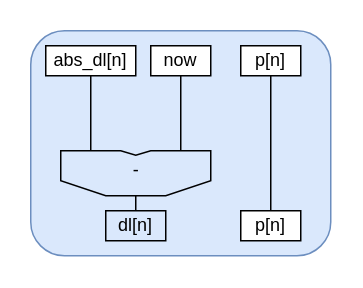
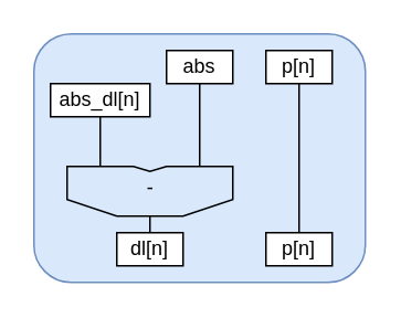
  <mxCell id="0" />
  <mxCell id="1" parent="0" />
  <mxCell id="2" value="" style="rounded=1;whiteSpace=wrap;html=1;fillColor=#dae8fc;strokeColor=#6c8ebf;" parent="1" vertex="1"><mxGeometry x="20" y="20" width="200" height="150" as="geometry" /></mxCell>
- <mxCell id="3" value="abs_dl[n]" style="rounded=0;whiteSpace=wrap;html=1;" parent="1" vertex="1"><mxGeometry x="30" y="30" width="60" height="20" as="geometry" /></mxCell>
+ <mxCell id="3" value="abs_dl[n]" style="rounded=0;whiteSpace=wrap;html=1;" parent="1" vertex="1"><mxGeometry x="30" y="50" width="60" height="20" as="geometry" /></mxCell>
  <mxCell id="4" value="" style="endArrow=none;html=1;rounded=0;entryX=0.5;entryY=1;entryDx=0;entryDy=0;exitX=0.75;exitY=1;exitDx=0;exitDy=0;" parent="1" target="3" edge="1"><mxGeometry width="50" height="50" relative="1" as="geometry"><mxPoint x="60" y="100" as="sourcePoint" /><mxPoint x="330" y="630" as="targetPoint" /></mxGeometry></mxCell>
  <mxCell id="5" value="" style="endArrow=none;html=1;rounded=0;exitX=0.25;exitY=1;exitDx=0;exitDy=0;" parent="1" edge="1"><mxGeometry width="50" height="50" relative="1" as="geometry"><mxPoint x="120" y="100" as="sourcePoint" /><mxPoint x="120" y="50" as="targetPoint" /></mxGeometry></mxCell>
- <mxCell id="6" value="now" style="rounded=0;whiteSpace=wrap;html=1;" parent="1" vertex="1"><mxGeometry x="100" y="30" width="40" height="20" as="geometry" /></mxCell>
+ <mxCell id="6" value="abs" style="rounded=0;whiteSpace=wrap;html=1;" parent="1" vertex="1"><mxGeometry x="100" y="30" width="40" height="20" as="geometry" /></mxCell>
  <mxCell id="7" value="" style="endArrow=none;html=1;rounded=0;" parent="1" edge="1"><mxGeometry width="50" height="50" relative="1" as="geometry"><mxPoint x="50" y="100" as="sourcePoint" /><mxPoint x="50" y="100" as="targetPoint" /><Array as="points"><mxPoint x="40" y="100" /><mxPoint x="40" y="120" /><mxPoint x="70" y="130" /><mxPoint x="110" y="130" /><mxPoint x="140" y="120" /><mxPoint x="140" y="100" /><mxPoint x="100" y="100" /><mxPoint x="90" y="103" /><mxPoint x="80" y="100" /></Array></mxGeometry></mxCell>
  <mxCell id="8" value="-" style="text;html=1;align=center;verticalAlign=middle;resizable=0;points=[];autosize=1;strokeColor=none;fillColor=none;" parent="1" vertex="1"><mxGeometry x="75" y="98" width="30" height="30" as="geometry" /></mxCell>
  <mxCell id="9" value="p[n]" style="rounded=0;whiteSpace=wrap;html=1;" parent="1" vertex="1"><mxGeometry x="160" y="30" width="40" height="20" as="geometry" /></mxCell>
  <mxCell id="10" value="" style="endArrow=none;html=1;rounded=0;entryX=0.5;entryY=1;entryDx=0;entryDy=0;" parent="1" target="9" edge="1"><mxGeometry width="50" height="50" relative="1" as="geometry"><mxPoint x="180" y="140" as="sourcePoint" /><mxPoint x="120" y="140" as="targetPoint" /></mxGeometry></mxCell>
  <mxCell id="11" value="" style="endArrow=none;html=1;rounded=0;" parent="1" edge="1"><mxGeometry width="50" height="50" relative="1" as="geometry"><mxPoint x="90" y="140" as="sourcePoint" /><mxPoint x="90" y="140" as="targetPoint" /><Array as="points"><mxPoint x="90" y="130" /></Array></mxGeometry></mxCell>
- <mxCell id="12" value="dl[n]" style="rounded=0;whiteSpace=wrap;html=1;fillColor=#dae8fc;" vertex="1" parent="1"><mxGeometry x="70" y="140" width="40" height="20" as="geometry" /></mxCell>
+ <mxCell id="12" value="dl[n]" style="rounded=0;whiteSpace=wrap;html=1;" vertex="1" parent="1"><mxGeometry x="70" y="140" width="40" height="20" as="geometry" /></mxCell>
  <mxCell id="13" value="p[n]" style="rounded=0;whiteSpace=wrap;html=1;" vertex="1" parent="1"><mxGeometry x="160" y="140" width="40" height="20" as="geometry" /></mxCell>
